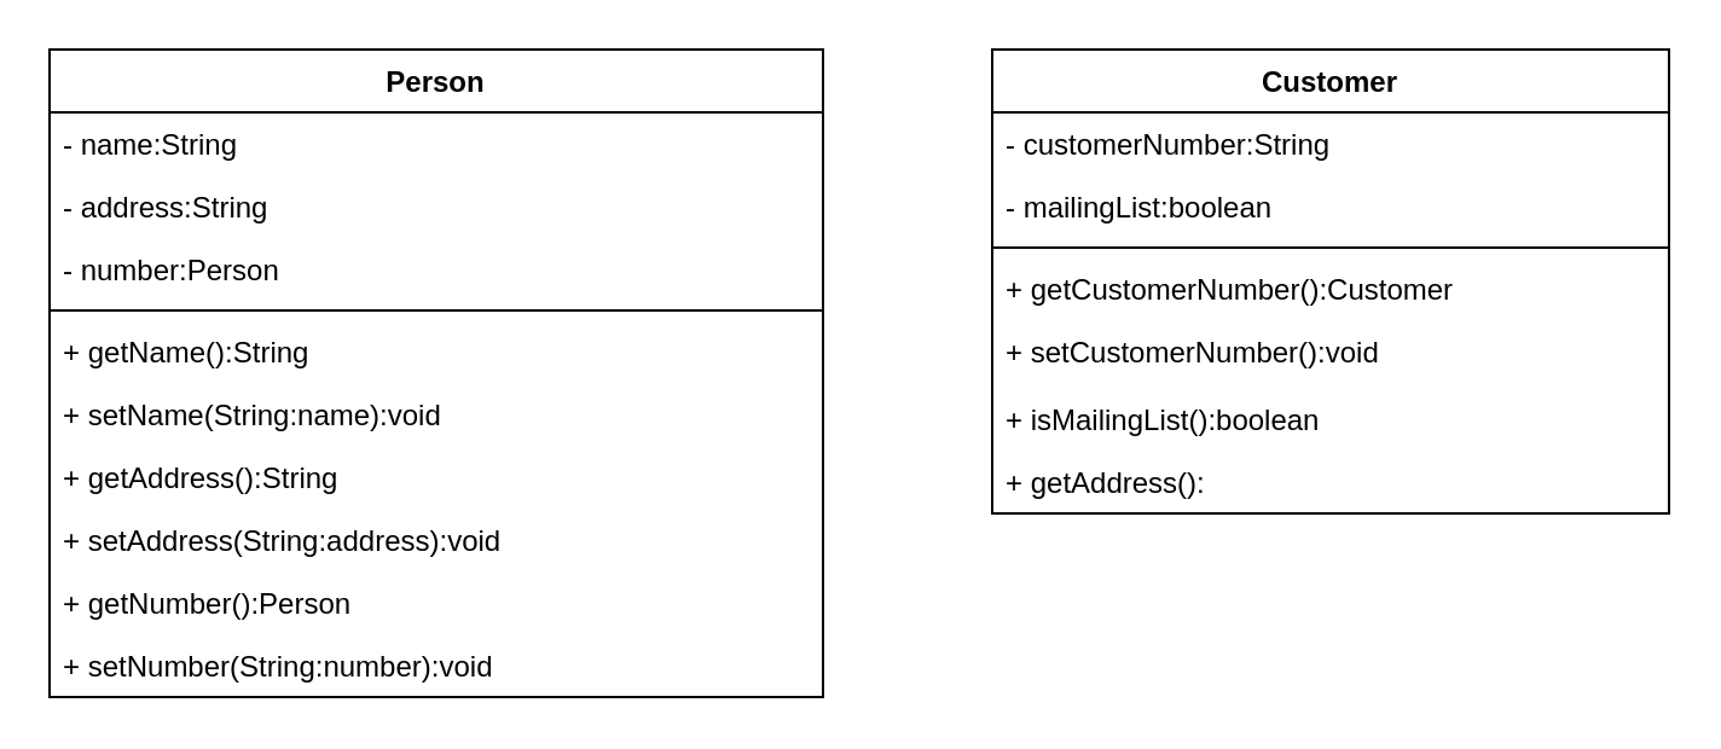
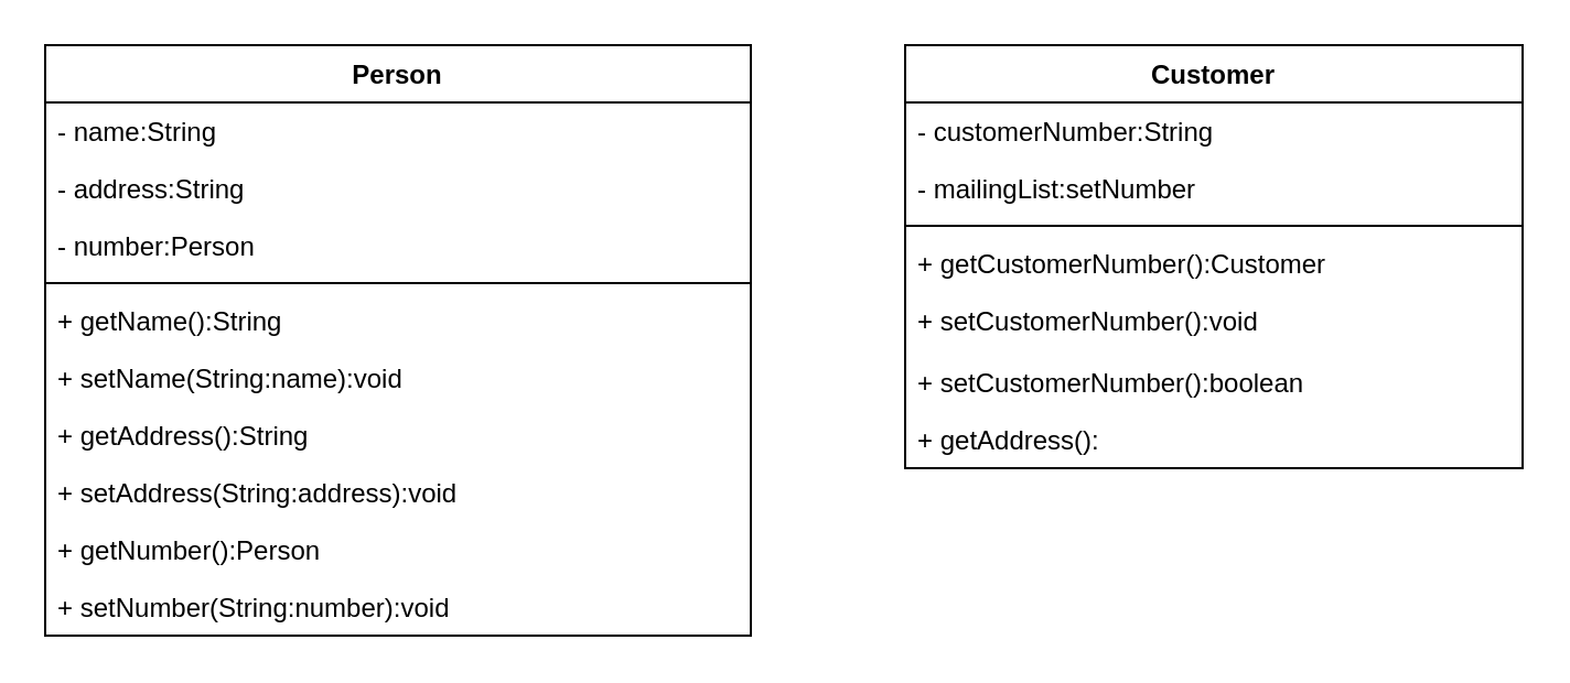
  <mxCell id="0" />
  <mxCell id="1" parent="0" />
  <mxCell id="2" value="Person" style="swimlane;fontStyle=1;align=center;verticalAlign=top;childLayout=stackLayout;horizontal=1;startSize=26;horizontalStack=0;resizeParent=1;resizeParentMax=0;resizeLast=0;collapsible=1;marginBottom=0;" vertex="1" parent="1"><mxGeometry x="20" y="20" width="320" height="268" as="geometry" /></mxCell>
  <mxCell id="3" value="- name:String" style="text;strokeColor=none;fillColor=none;align=left;verticalAlign=top;spacingLeft=4;spacingRight=4;overflow=hidden;rotatable=0;points=[[0,0.5],[1,0.5]];portConstraint=eastwest;" vertex="1" parent="2"><mxGeometry y="26" width="320" height="26" as="geometry" /></mxCell>
  <mxCell id="4" value="- address:String" style="text;strokeColor=none;fillColor=none;align=left;verticalAlign=top;spacingLeft=4;spacingRight=4;overflow=hidden;rotatable=0;points=[[0,0.5],[1,0.5]];portConstraint=eastwest;" vertex="1" parent="2"><mxGeometry y="52" width="320" height="26" as="geometry" /></mxCell>
  <mxCell id="5" value="- number:Person" style="text;strokeColor=none;fillColor=none;align=left;verticalAlign=top;spacingLeft=4;spacingRight=4;overflow=hidden;rotatable=0;points=[[0,0.5],[1,0.5]];portConstraint=eastwest;" vertex="1" parent="2"><mxGeometry y="78" width="320" height="26" as="geometry" /></mxCell>
  <mxCell id="6" value="" style="line;strokeWidth=1;fillColor=none;align=left;verticalAlign=middle;spacingTop=-1;spacingLeft=3;spacingRight=3;rotatable=0;labelPosition=right;points=[];portConstraint=eastwest;" vertex="1" parent="2"><mxGeometry y="104" width="320" height="8" as="geometry" /></mxCell>
  <mxCell id="7" value="+ getName():String" style="text;strokeColor=none;fillColor=none;align=left;verticalAlign=top;spacingLeft=4;spacingRight=4;overflow=hidden;rotatable=0;points=[[0,0.5],[1,0.5]];portConstraint=eastwest;" vertex="1" parent="2"><mxGeometry y="112" width="320" height="26" as="geometry" /></mxCell>
  <mxCell id="8" value="+ setName(String:name):void" style="text;strokeColor=none;fillColor=none;align=left;verticalAlign=top;spacingLeft=4;spacingRight=4;overflow=hidden;rotatable=0;points=[[0,0.5],[1,0.5]];portConstraint=eastwest;" vertex="1" parent="2"><mxGeometry y="138" width="320" height="26" as="geometry" /></mxCell>
  <mxCell id="9" value="+ getAddress():String" style="text;strokeColor=none;fillColor=none;align=left;verticalAlign=top;spacingLeft=4;spacingRight=4;overflow=hidden;rotatable=0;points=[[0,0.5],[1,0.5]];portConstraint=eastwest;" vertex="1" parent="2"><mxGeometry y="164" width="320" height="26" as="geometry" /></mxCell>
  <mxCell id="10" value="+ setAddress(String:address):void" style="text;strokeColor=none;fillColor=none;align=left;verticalAlign=top;spacingLeft=4;spacingRight=4;overflow=hidden;rotatable=0;points=[[0,0.5],[1,0.5]];portConstraint=eastwest;" vertex="1" parent="2"><mxGeometry y="190" width="320" height="26" as="geometry" /></mxCell>
  <mxCell id="11" value="+ getNumber():Person" style="text;strokeColor=none;fillColor=none;align=left;verticalAlign=top;spacingLeft=4;spacingRight=4;overflow=hidden;rotatable=0;points=[[0,0.5],[1,0.5]];portConstraint=eastwest;" vertex="1" parent="2"><mxGeometry y="216" width="320" height="26" as="geometry" /></mxCell>
  <mxCell id="12" value="+ setNumber(String:number):void" style="text;strokeColor=none;fillColor=none;align=left;verticalAlign=top;spacingLeft=4;spacingRight=4;overflow=hidden;rotatable=0;points=[[0,0.5],[1,0.5]];portConstraint=eastwest;" vertex="1" parent="2"><mxGeometry y="242" width="320" height="26" as="geometry" /></mxCell>
  <mxCell id="13" value="Customer" style="swimlane;fontStyle=1;align=center;verticalAlign=top;childLayout=stackLayout;horizontal=1;startSize=26;horizontalStack=0;resizeParent=1;resizeParentMax=0;resizeLast=0;collapsible=1;marginBottom=0;" vertex="1" parent="1"><mxGeometry x="410" y="20" width="280" height="192" as="geometry" /></mxCell>
  <mxCell id="14" value="- customerNumber:String" style="text;strokeColor=none;fillColor=none;align=left;verticalAlign=top;spacingLeft=4;spacingRight=4;overflow=hidden;rotatable=0;points=[[0,0.5],[1,0.5]];portConstraint=eastwest;" vertex="1" parent="13"><mxGeometry y="26" width="280" height="26" as="geometry" /></mxCell>
- <mxCell id="15" value="- mailingList:boolean" style="text;strokeColor=none;fillColor=none;align=left;verticalAlign=top;spacingLeft=4;spacingRight=4;overflow=hidden;rotatable=0;points=[[0,0.5],[1,0.5]];portConstraint=eastwest;" vertex="1" parent="13"><mxGeometry y="52" width="280" height="26" as="geometry" /></mxCell>
+ <mxCell id="15" value="- mailingList:setNumber" style="text;strokeColor=none;fillColor=none;align=left;verticalAlign=top;spacingLeft=4;spacingRight=4;overflow=hidden;rotatable=0;points=[[0,0.5],[1,0.5]];portConstraint=eastwest;" vertex="1" parent="13"><mxGeometry y="52" width="280" height="26" as="geometry" /></mxCell>
  <mxCell id="16" value="" style="line;strokeWidth=1;fillColor=none;align=left;verticalAlign=middle;spacingTop=-1;spacingLeft=3;spacingRight=3;rotatable=0;labelPosition=right;points=[];portConstraint=eastwest;" vertex="1" parent="13"><mxGeometry y="78" width="280" height="8" as="geometry" /></mxCell>
  <mxCell id="17" value="+ getCustomerNumber():Customer" style="text;strokeColor=none;fillColor=none;align=left;verticalAlign=top;spacingLeft=4;spacingRight=4;overflow=hidden;rotatable=0;points=[[0,0.5],[1,0.5]];portConstraint=eastwest;" vertex="1" parent="13"><mxGeometry y="86" width="280" height="26" as="geometry" /></mxCell>
  <mxCell id="18" value="+ setCustomerNumber():void" style="text;strokeColor=none;fillColor=none;align=left;verticalAlign=top;spacingLeft=4;spacingRight=4;overflow=hidden;rotatable=0;points=[[0,0.5],[1,0.5]];portConstraint=eastwest;" vertex="1" parent="13"><mxGeometry y="112" width="280" height="28" as="geometry" /></mxCell>
- <mxCell id="19" value="+ isMailingList():boolean" style="text;strokeColor=none;fillColor=none;align=left;verticalAlign=top;spacingLeft=4;spacingRight=4;overflow=hidden;rotatable=0;points=[[0,0.5],[1,0.5]];portConstraint=eastwest;" vertex="1" parent="13"><mxGeometry y="140" width="280" height="26" as="geometry" /></mxCell>
+ <mxCell id="19" value="+ setCustomerNumber():boolean" style="text;strokeColor=none;fillColor=none;align=left;verticalAlign=top;spacingLeft=4;spacingRight=4;overflow=hidden;rotatable=0;points=[[0,0.5],[1,0.5]];portConstraint=eastwest;" vertex="1" parent="13"><mxGeometry y="140" width="280" height="26" as="geometry" /></mxCell>
  <mxCell id="20" value="+ getAddress():" style="text;strokeColor=none;fillColor=none;align=left;verticalAlign=top;spacingLeft=4;spacingRight=4;overflow=hidden;rotatable=0;points=[[0,0.5],[1,0.5]];portConstraint=eastwest;" vertex="1" parent="13"><mxGeometry y="166" width="280" height="26" as="geometry" /></mxCell>
